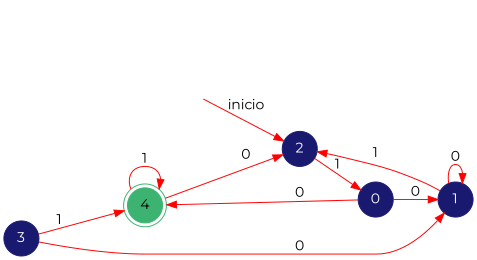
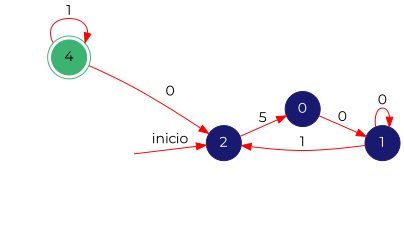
  digraph {
    fontname=Montserrat
    rankdir=LR
    node [color=midnightblue fontname=Montserrat shape=circle style=filled fontcolor=white]
    edge [color=red fontname=Montserrat]
    4 [color=mediumseagreen shape=doublecircle fontcolor=""]
    2
    0
    secret_node [style=invis]
    1
-   3
    4 -> 4 [label=1]
    4 -> 2 [label=0]
-   2 -> 0 [label=1]
-   0 -> 4 [label=0]
+   2 -> 0 [label=5]
    0 -> 1 [label=0]
    secret_node -> 2 [label=inicio]
    1 -> 2 [label=1]
    1 -> 1 [label=0]
-   3 -> 4 [label=1]
-   3 -> 1 [label=0]
  }
